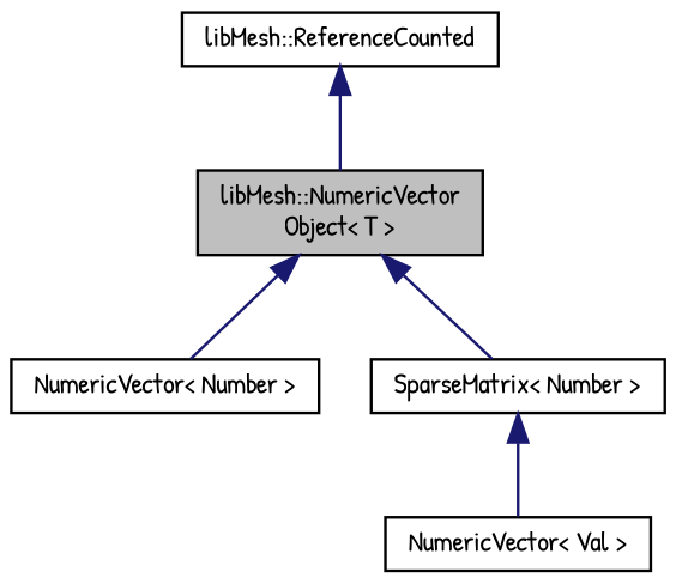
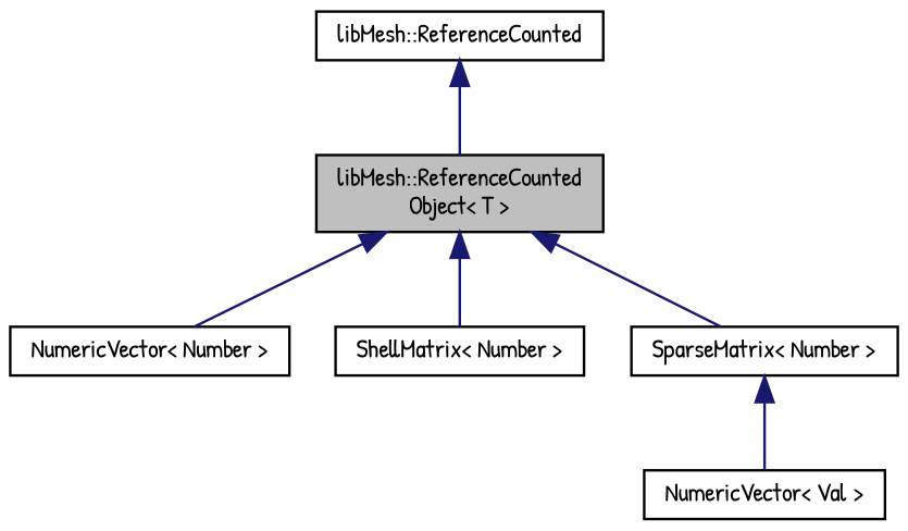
  digraph {
    fontname="Patrick Hand"
    rankdir=TB
    node [color=black fillcolor=white fontname="Patrick Hand" fontsize=10 shape=record style=filled]
    edge [color=midnightblue dir=back fontname="Patrick Hand" fontsize=10 labelfontname=FreeSans labelfontsize=10 style=solid]
-   n1 [fillcolor=grey75 fontcolor=black height=0.2 label="libMesh::NumericVector\lObject\< T \>" width=0.4]
+   n1 [fillcolor=grey75 fontcolor=black height=0.2 label="libMesh::ReferenceCounted\lObject\< T \>" width=0.4]
    n2 [height=0.2 label="NumericVector\< Number \>" width=0.4]
+   n3 [height=0.2 label="ShellMatrix\< Number \>" width=0.4]
    n4 [height=0.2 label="SparseMatrix\< Number \>" width=0.4]
    n5 [height=0.2 label="NumericVector\< Val \>" width=0.4]
    n6 [height=0.2 label="libMesh::ReferenceCounted" width=0.4]
    n1 -> n2
+   n1 -> n3
    n1 -> n4
    n4 -> n5
    n6 -> n1
  }
